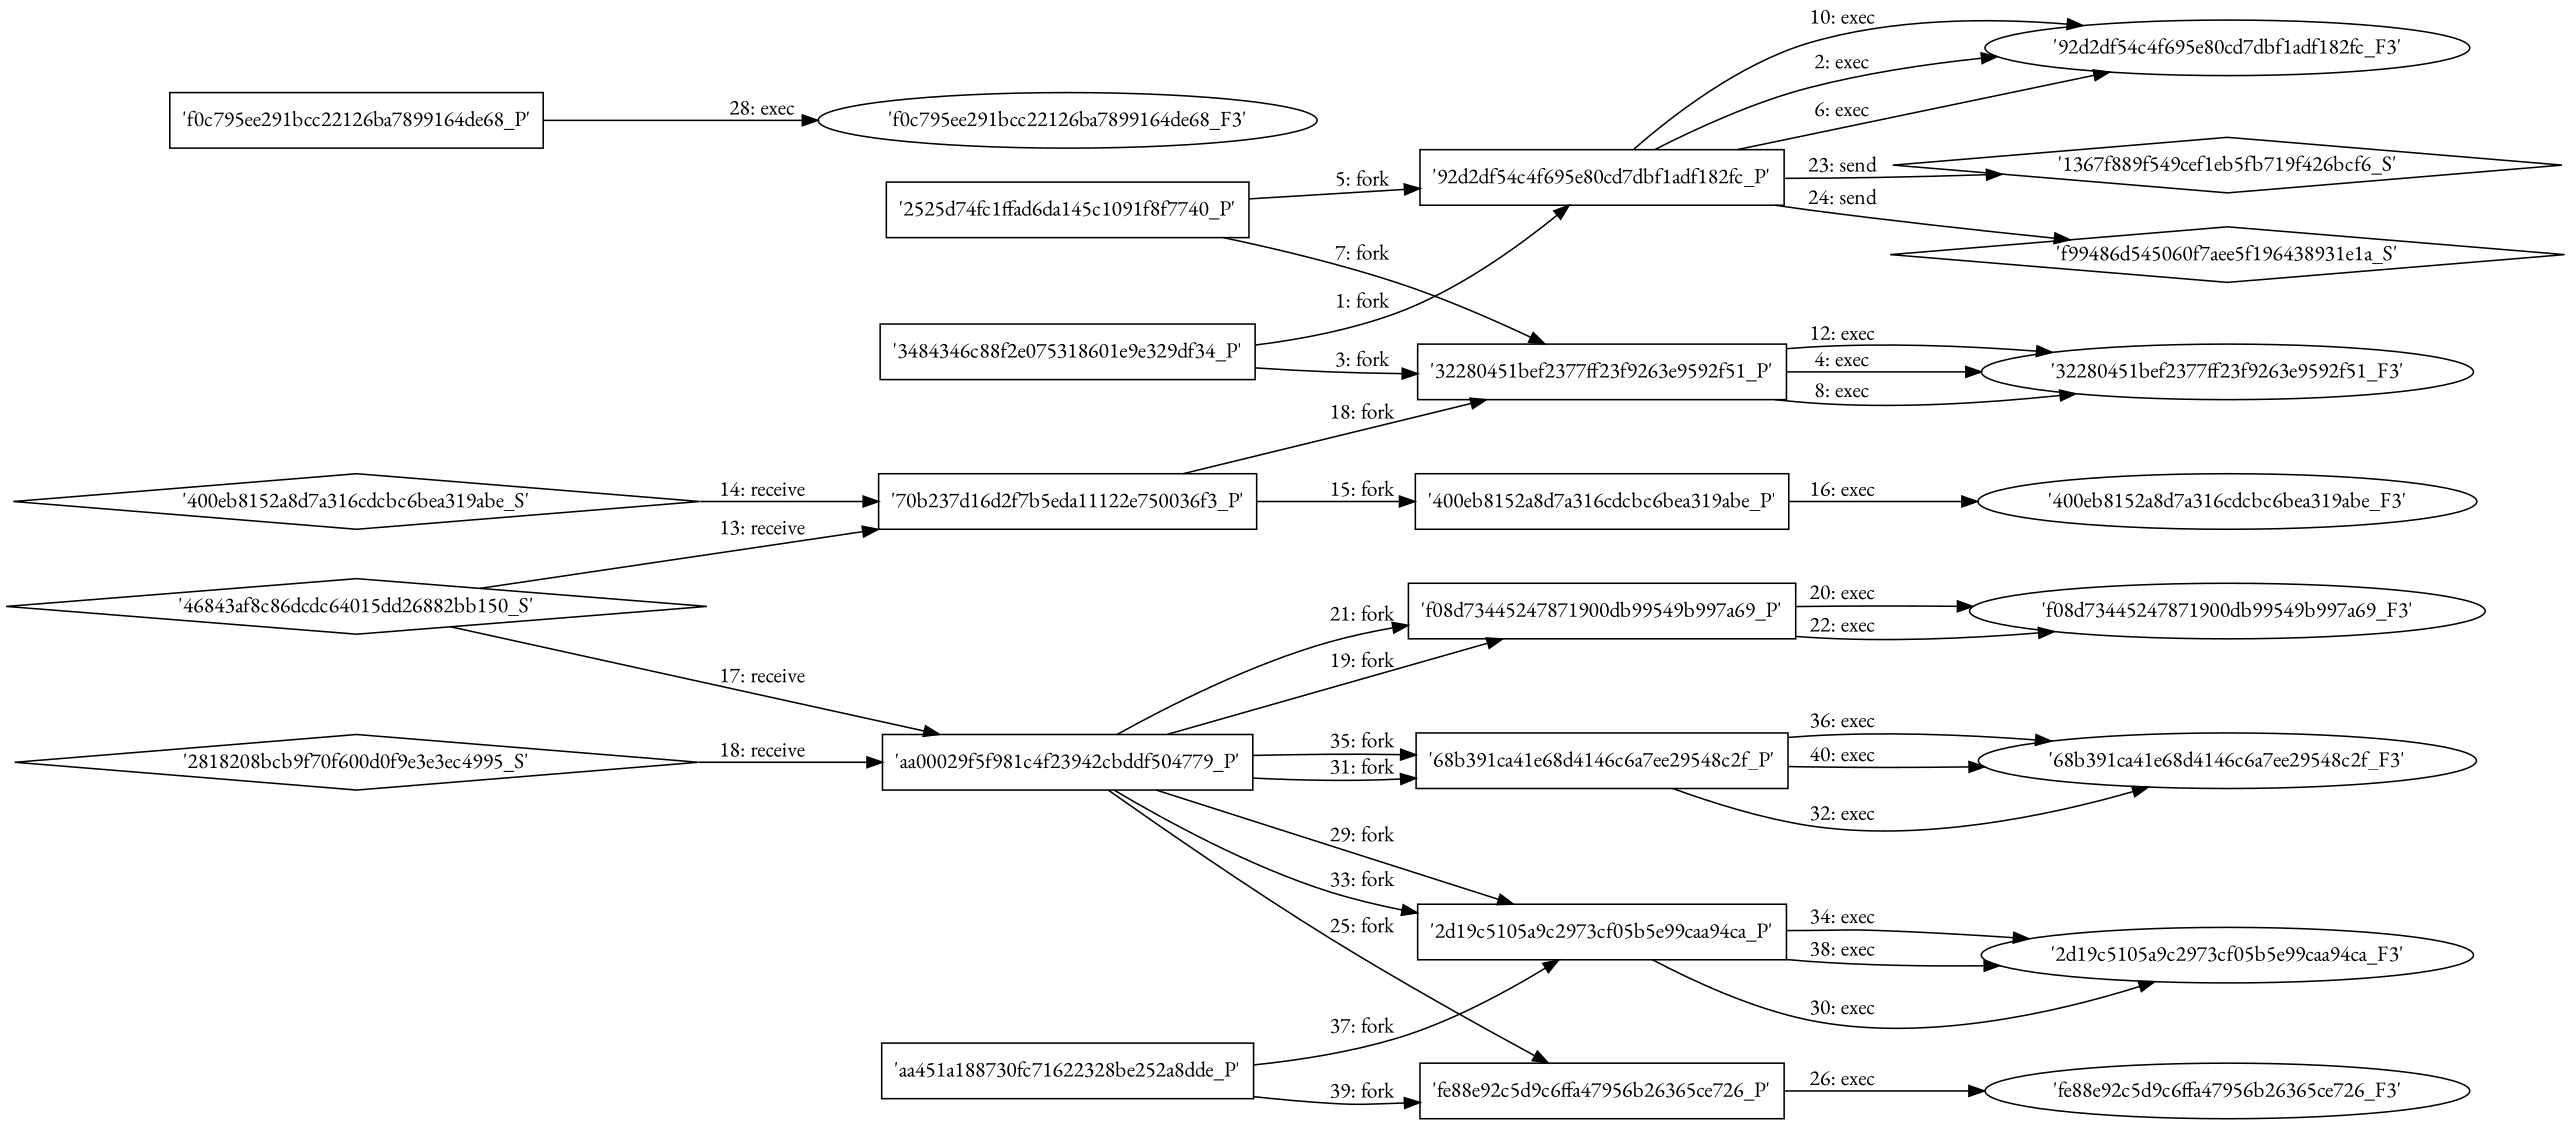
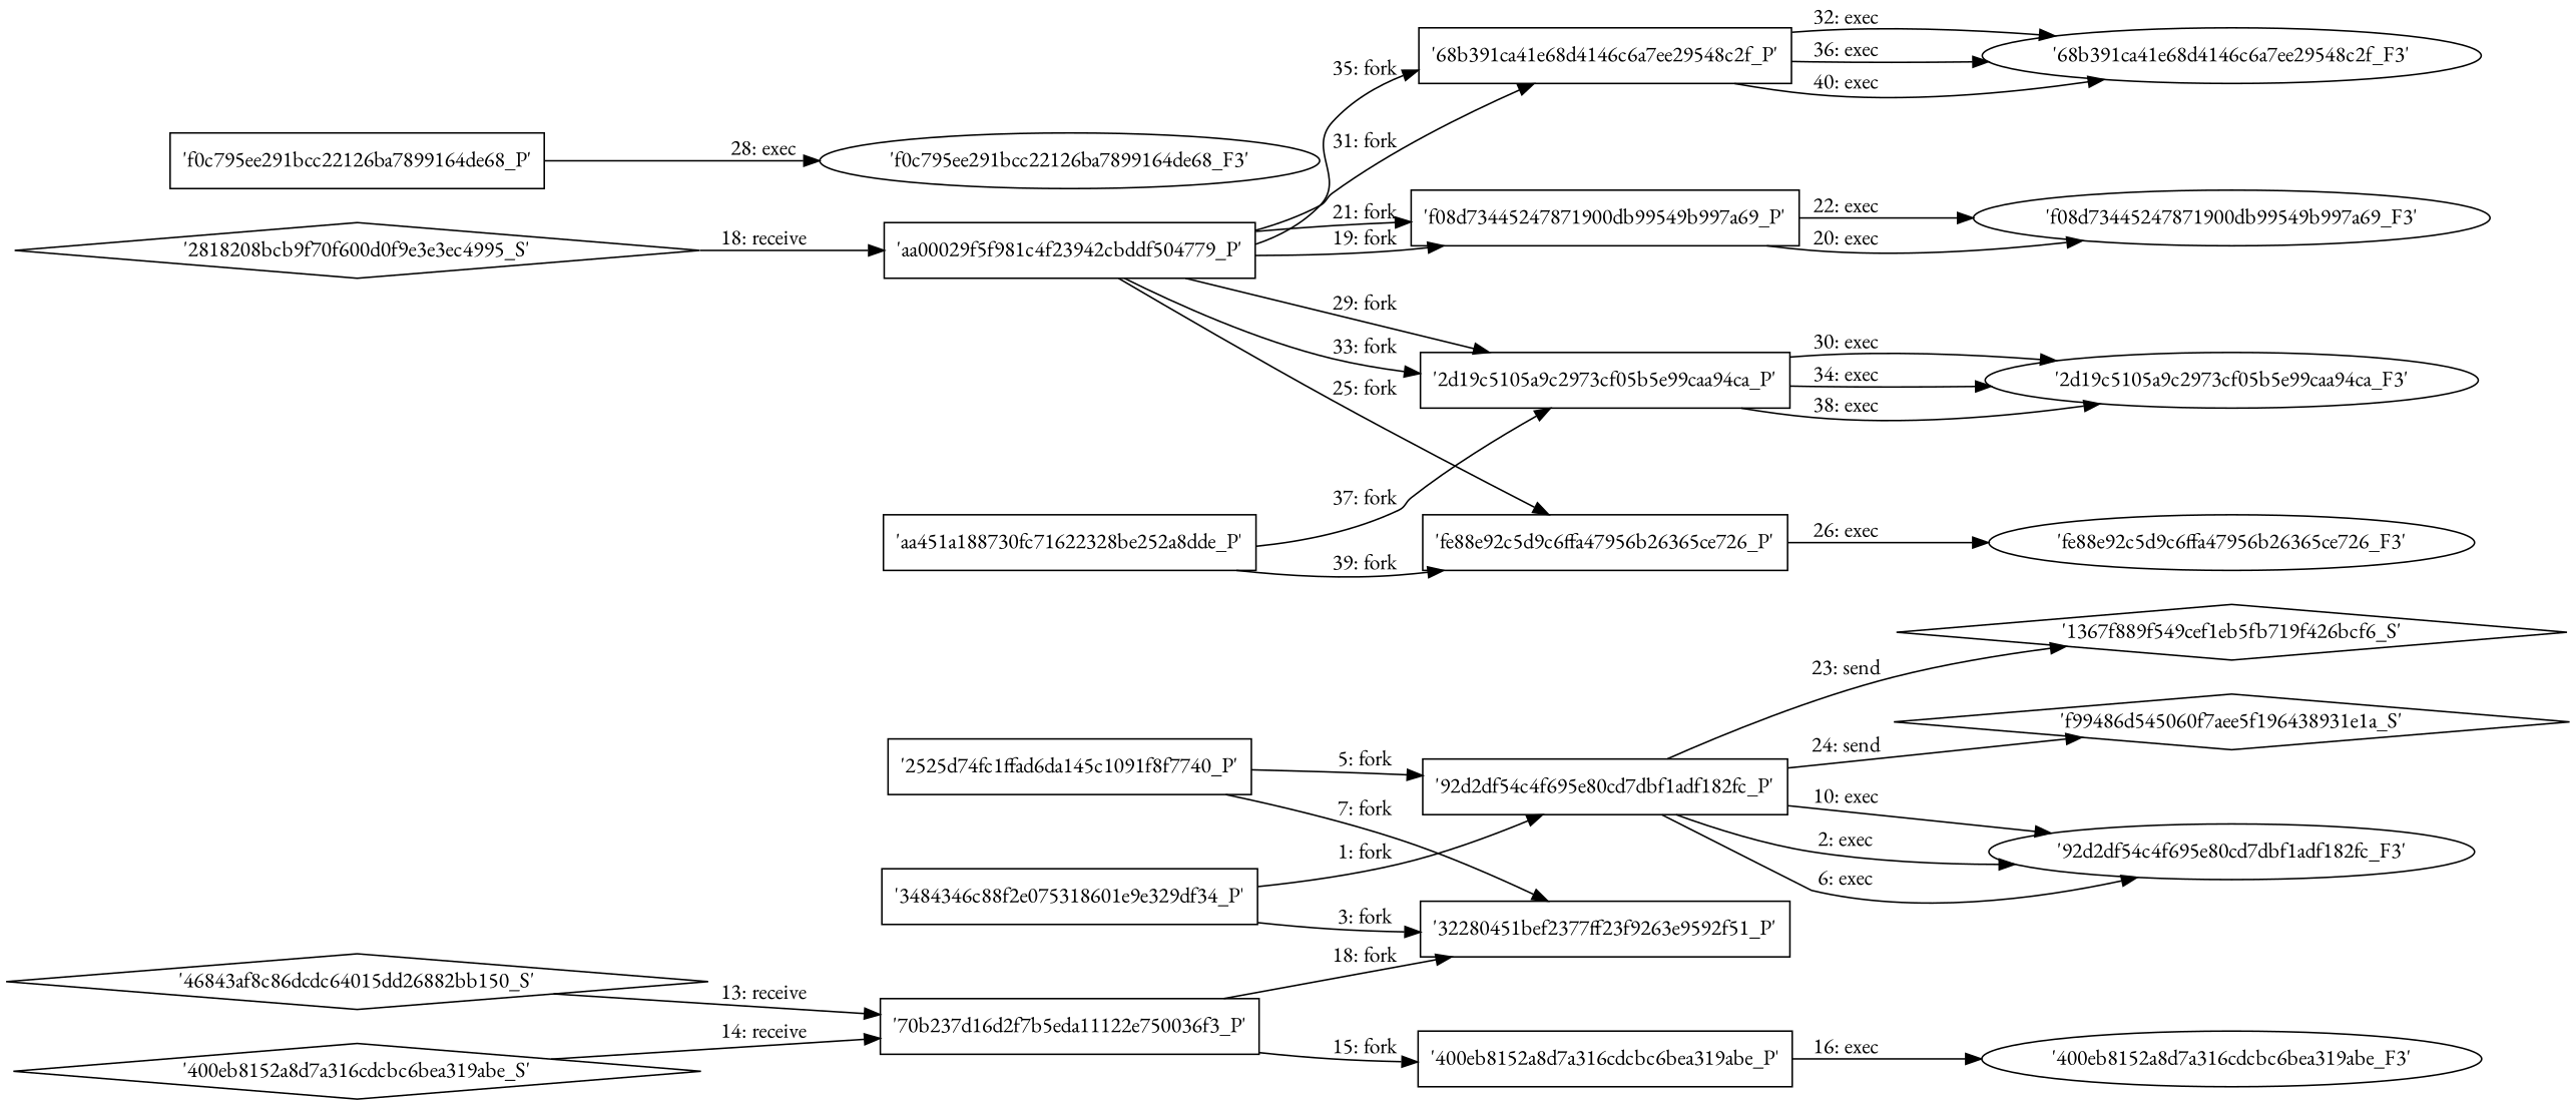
  digraph {
    engine=neato
    fixedsize=false
    fontname="EB Garamond"
    fontsize=10
    nodesep=0.3
    rankdir=LR
    ranksep=0
    splines=true
    node [fontname="EB Garamond" node_type=Process shape=box]
    edge [fontname="EB Garamond"]
    "'3484346c88f2e075318601e9e329df34_P'"
    "'92d2df54c4f695e80cd7dbf1adf182fc_P'"
    "'32280451bef2377ff23f9263e9592f51_P'"
    "'92d2df54c4f695e80cd7dbf1adf182fc_F3'" [node_type=File shape=ellipse]
    "'1367f889f549cef1eb5fb719f426bcf6_S'" [node_type=Socket shape=diamond]
    "'f99486d545060f7aee5f196438931e1a_S'" [node_type=Socket shape=diamond]
-   "'32280451bef2377ff23f9263e9592f51_F3'" [node_type=File shape=ellipse]
    "'2525d74fc1ffad6da145c1091f8f7740_P'"
    "'70b237d16d2f7b5eda11122e750036f3_P'"
    "'400eb8152a8d7a316cdcbc6bea319abe_P'"
    "'400eb8152a8d7a316cdcbc6bea319abe_F3'" [node_type=File shape=ellipse]
    "'46843af8c86dcdc64015dd26882bb150_S'" [node_type=Socket shape=diamond]
    "'aa00029f5f981c4f23942cbddf504779_P'"
    "'f08d73445247871900db99549b997a69_P'"
    "'fe88e92c5d9c6ffa47956b26365ce726_P'"
    "'2d19c5105a9c2973cf05b5e99caa94ca_P'"
    "'68b391ca41e68d4146c6a7ee29548c2f_P'"
    "'400eb8152a8d7a316cdcbc6bea319abe_S'" [node_type=Socket shape=diamond]
    "'f08d73445247871900db99549b997a69_F3'" [node_type=File shape=ellipse]
    "'fe88e92c5d9c6ffa47956b26365ce726_F3'" [node_type=File shape=ellipse]
    "'f0c795ee291bcc22126ba7899164de68_F3'" [node_type=File shape=ellipse]
    "'f0c795ee291bcc22126ba7899164de68_P'"
    "'2d19c5105a9c2973cf05b5e99caa94ca_F3'" [node_type=File shape=ellipse]
    "'68b391ca41e68d4146c6a7ee29548c2f_F3'" [node_type=File shape=ellipse]
    "'2818208bcb9f70f600d0f9e3e3ec4995_S'" [node_type=Socket shape=diamond]
    "'aa451a188730fc71622328be252a8dde_P'"
    "'3484346c88f2e075318601e9e329df34_P'" -> "'92d2df54c4f695e80cd7dbf1adf182fc_P'" [label="1: fork"]
    "'3484346c88f2e075318601e9e329df34_P'" -> "'32280451bef2377ff23f9263e9592f51_P'" [label="3: fork"]
    "'92d2df54c4f695e80cd7dbf1adf182fc_P'" -> "'92d2df54c4f695e80cd7dbf1adf182fc_F3'" [label="2: exec"]
    "'92d2df54c4f695e80cd7dbf1adf182fc_P'" -> "'92d2df54c4f695e80cd7dbf1adf182fc_F3'" [label="6: exec"]
    "'92d2df54c4f695e80cd7dbf1adf182fc_P'" -> "'92d2df54c4f695e80cd7dbf1adf182fc_F3'" [label="10: exec"]
    "'92d2df54c4f695e80cd7dbf1adf182fc_P'" -> "'1367f889f549cef1eb5fb719f426bcf6_S'" [label="23: send"]
    "'92d2df54c4f695e80cd7dbf1adf182fc_P'" -> "'f99486d545060f7aee5f196438931e1a_S'" [label="24: send"]
-   "'32280451bef2377ff23f9263e9592f51_P'" -> "'32280451bef2377ff23f9263e9592f51_F3'" [label="4: exec"]
-   "'32280451bef2377ff23f9263e9592f51_P'" -> "'32280451bef2377ff23f9263e9592f51_F3'" [label="8: exec"]
-   "'32280451bef2377ff23f9263e9592f51_P'" -> "'32280451bef2377ff23f9263e9592f51_F3'" [label="12: exec"]
    "'2525d74fc1ffad6da145c1091f8f7740_P'" -> "'92d2df54c4f695e80cd7dbf1adf182fc_P'" [label="5: fork"]
    "'2525d74fc1ffad6da145c1091f8f7740_P'" -> "'32280451bef2377ff23f9263e9592f51_P'" [label="7: fork"]
    "'70b237d16d2f7b5eda11122e750036f3_P'" -> "'32280451bef2377ff23f9263e9592f51_P'" [label="18: fork"]
    "'70b237d16d2f7b5eda11122e750036f3_P'" -> "'400eb8152a8d7a316cdcbc6bea319abe_P'" [label="15: fork"]
    "'400eb8152a8d7a316cdcbc6bea319abe_P'" -> "'400eb8152a8d7a316cdcbc6bea319abe_F3'" [label="16: exec"]
    "'46843af8c86dcdc64015dd26882bb150_S'" -> "'70b237d16d2f7b5eda11122e750036f3_P'" [label="13: receive"]
-   "'46843af8c86dcdc64015dd26882bb150_S'" -> "'aa00029f5f981c4f23942cbddf504779_P'" [label="17: receive"]
    "'aa00029f5f981c4f23942cbddf504779_P'" -> "'f08d73445247871900db99549b997a69_P'" [label="19: fork"]
    "'aa00029f5f981c4f23942cbddf504779_P'" -> "'f08d73445247871900db99549b997a69_P'" [label="21: fork"]
    "'aa00029f5f981c4f23942cbddf504779_P'" -> "'fe88e92c5d9c6ffa47956b26365ce726_P'" [label="25: fork"]
    "'aa00029f5f981c4f23942cbddf504779_P'" -> "'2d19c5105a9c2973cf05b5e99caa94ca_P'" [label="29: fork"]
    "'aa00029f5f981c4f23942cbddf504779_P'" -> "'2d19c5105a9c2973cf05b5e99caa94ca_P'" [label="33: fork"]
    "'aa00029f5f981c4f23942cbddf504779_P'" -> "'68b391ca41e68d4146c6a7ee29548c2f_P'" [label="31: fork"]
    "'aa00029f5f981c4f23942cbddf504779_P'" -> "'68b391ca41e68d4146c6a7ee29548c2f_P'" [label="35: fork"]
    "'f08d73445247871900db99549b997a69_P'" -> "'f08d73445247871900db99549b997a69_F3'" [label="20: exec"]
    "'f08d73445247871900db99549b997a69_P'" -> "'f08d73445247871900db99549b997a69_F3'" [label="22: exec"]
    "'fe88e92c5d9c6ffa47956b26365ce726_P'" -> "'fe88e92c5d9c6ffa47956b26365ce726_F3'" [label="26: exec"]
    "'2d19c5105a9c2973cf05b5e99caa94ca_P'" -> "'2d19c5105a9c2973cf05b5e99caa94ca_F3'" [label="30: exec"]
    "'2d19c5105a9c2973cf05b5e99caa94ca_P'" -> "'2d19c5105a9c2973cf05b5e99caa94ca_F3'" [label="34: exec"]
    "'2d19c5105a9c2973cf05b5e99caa94ca_P'" -> "'2d19c5105a9c2973cf05b5e99caa94ca_F3'" [label="38: exec"]
    "'68b391ca41e68d4146c6a7ee29548c2f_P'" -> "'68b391ca41e68d4146c6a7ee29548c2f_F3'" [label="32: exec"]
    "'68b391ca41e68d4146c6a7ee29548c2f_P'" -> "'68b391ca41e68d4146c6a7ee29548c2f_F3'" [label="36: exec"]
    "'68b391ca41e68d4146c6a7ee29548c2f_P'" -> "'68b391ca41e68d4146c6a7ee29548c2f_F3'" [label="40: exec"]
    "'400eb8152a8d7a316cdcbc6bea319abe_S'" -> "'70b237d16d2f7b5eda11122e750036f3_P'" [label="14: receive"]
    "'f0c795ee291bcc22126ba7899164de68_P'" -> "'f0c795ee291bcc22126ba7899164de68_F3'" [label="28: exec"]
    "'2818208bcb9f70f600d0f9e3e3ec4995_S'" -> "'aa00029f5f981c4f23942cbddf504779_P'" [label="18: receive"]
    "'aa451a188730fc71622328be252a8dde_P'" -> "'fe88e92c5d9c6ffa47956b26365ce726_P'" [label="39: fork"]
    "'aa451a188730fc71622328be252a8dde_P'" -> "'2d19c5105a9c2973cf05b5e99caa94ca_P'" [label="37: fork"]
  }
